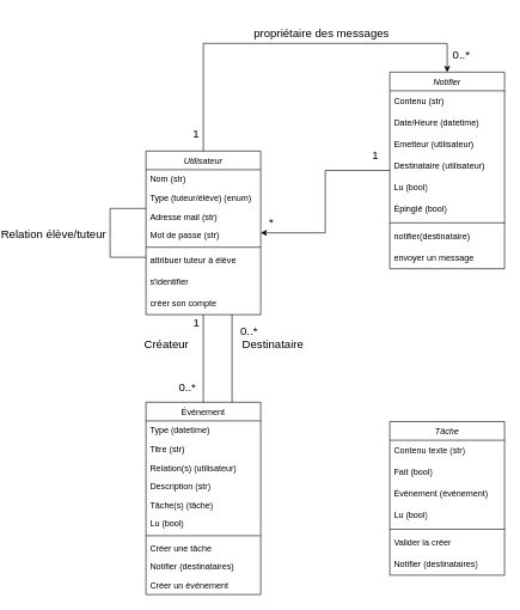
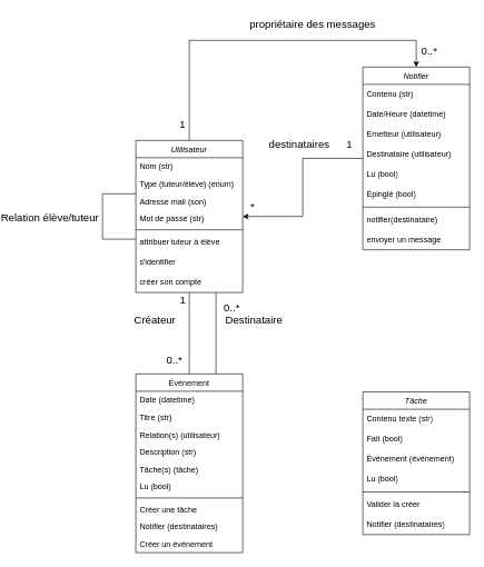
  <mxCell id="0" />
  <mxCell id="1" parent="0" />
  <mxCell id="2" value="Utilisateur" style="swimlane;fontStyle=2;align=center;verticalAlign=top;childLayout=stackLayout;horizontal=1;startSize=26;horizontalStack=0;resizeParent=1;resizeLast=0;collapsible=1;marginBottom=0;rounded=0;shadow=0;strokeWidth=1;" parent="1" vertex="1"><mxGeometry x="70" y="210" width="160" height="228" as="geometry"><mxRectangle x="230" y="140" width="160" height="26" as="alternateBounds" /></mxGeometry></mxCell>
  <mxCell id="3" value="Nom (str)" style="text;align=left;verticalAlign=top;spacingLeft=4;spacingRight=4;overflow=hidden;rotatable=0;points=[[0,0.5],[1,0.5]];portConstraint=eastwest;" parent="2" vertex="1"><mxGeometry y="26" width="160" height="26" as="geometry" /></mxCell>
  <mxCell id="4" value="Type (tuteur/élève) (enum)" style="text;align=left;verticalAlign=top;spacingLeft=4;spacingRight=4;overflow=hidden;rotatable=0;points=[[0,0.5],[1,0.5]];portConstraint=eastwest;rounded=0;shadow=0;html=0;" parent="2" vertex="1"><mxGeometry y="52" width="160" height="26" as="geometry" /></mxCell>
- <mxCell id="5" value="Adresse mail (str)" style="text;align=left;verticalAlign=top;spacingLeft=4;spacingRight=4;overflow=hidden;rotatable=0;points=[[0,0.5],[1,0.5]];portConstraint=eastwest;rounded=0;shadow=0;html=0;" parent="2" vertex="1"><mxGeometry y="78" width="160" height="26" as="geometry" /></mxCell>
+ <mxCell id="5" value="Adresse mail (son)" style="text;align=left;verticalAlign=top;spacingLeft=4;spacingRight=4;overflow=hidden;rotatable=0;points=[[0,0.5],[1,0.5]];portConstraint=eastwest;rounded=0;shadow=0;html=0;" parent="2" vertex="1"><mxGeometry y="78" width="160" height="26" as="geometry" /></mxCell>
  <mxCell id="6" value="Mot de passe (str)" style="text;align=left;verticalAlign=top;spacingLeft=4;spacingRight=4;overflow=hidden;rotatable=0;points=[[0,0.5],[1,0.5]];portConstraint=eastwest;rounded=0;shadow=0;html=0;" parent="2" vertex="1"><mxGeometry y="104" width="160" height="26" as="geometry" /></mxCell>
  <mxCell id="7" value="" style="line;strokeWidth=1;fillColor=none;align=left;verticalAlign=middle;spacingTop=-1;spacingLeft=3;spacingRight=3;rotatable=0;labelPosition=right;points=[];portConstraint=eastwest;strokeColor=inherit;" parent="2" vertex="1"><mxGeometry y="130" width="160" height="8" as="geometry" /></mxCell>
  <mxCell id="8" value="attribuer tuteur à élève" style="text;strokeColor=none;fillColor=none;align=left;verticalAlign=middle;spacingLeft=4;spacingRight=4;overflow=hidden;points=[[0,0.5],[1,0.5]];portConstraint=eastwest;rotatable=0;whiteSpace=wrap;html=1;" vertex="1" parent="2"><mxGeometry y="138" width="160" height="30" as="geometry" /></mxCell>
  <mxCell id="9" value="s'identifier" style="text;strokeColor=none;fillColor=none;align=left;verticalAlign=middle;spacingLeft=4;spacingRight=4;overflow=hidden;points=[[0,0.5],[1,0.5]];portConstraint=eastwest;rotatable=0;whiteSpace=wrap;html=1;" vertex="1" parent="2"><mxGeometry y="168" width="160" height="30" as="geometry" /></mxCell>
  <mxCell id="10" value="créer son compte" style="text;strokeColor=none;fillColor=none;align=left;verticalAlign=middle;spacingLeft=4;spacingRight=4;overflow=hidden;points=[[0,0.5],[1,0.5]];portConstraint=eastwest;rotatable=0;whiteSpace=wrap;html=1;" vertex="1" parent="2"><mxGeometry y="198" width="160" height="30" as="geometry" /></mxCell>
  <mxCell id="11" value="Événement" style="swimlane;fontStyle=0;align=center;verticalAlign=top;childLayout=stackLayout;horizontal=1;startSize=26;horizontalStack=0;resizeParent=1;resizeLast=0;collapsible=1;marginBottom=0;rounded=0;shadow=0;strokeWidth=1;" parent="1" vertex="1"><mxGeometry x="70" y="560" width="160" height="268" as="geometry"><mxRectangle x="550" y="140" width="160" height="26" as="alternateBounds" /></mxGeometry></mxCell>
- <mxCell id="12" value="Type (datetime)" style="text;align=left;verticalAlign=top;spacingLeft=4;spacingRight=4;overflow=hidden;rotatable=0;points=[[0,0.5],[1,0.5]];portConstraint=eastwest;" parent="11" vertex="1"><mxGeometry y="26" width="160" height="26" as="geometry" /></mxCell>
+ <mxCell id="12" value="Date (datetime)" style="text;align=left;verticalAlign=top;spacingLeft=4;spacingRight=4;overflow=hidden;rotatable=0;points=[[0,0.5],[1,0.5]];portConstraint=eastwest;" parent="11" vertex="1"><mxGeometry y="26" width="160" height="26" as="geometry" /></mxCell>
  <mxCell id="13" value="Titre (str)" style="text;align=left;verticalAlign=top;spacingLeft=4;spacingRight=4;overflow=hidden;rotatable=0;points=[[0,0.5],[1,0.5]];portConstraint=eastwest;rounded=0;shadow=0;html=0;" parent="11" vertex="1"><mxGeometry y="52" width="160" height="26" as="geometry" /></mxCell>
  <mxCell id="14" value="Relation(s) (utilisateur)" style="text;align=left;verticalAlign=top;spacingLeft=4;spacingRight=4;overflow=hidden;rotatable=0;points=[[0,0.5],[1,0.5]];portConstraint=eastwest;rounded=0;shadow=0;html=0;" parent="11" vertex="1"><mxGeometry y="78" width="160" height="26" as="geometry" /></mxCell>
  <mxCell id="15" value="Description (str)" style="text;align=left;verticalAlign=top;spacingLeft=4;spacingRight=4;overflow=hidden;rotatable=0;points=[[0,0.5],[1,0.5]];portConstraint=eastwest;rounded=0;shadow=0;html=0;" parent="11" vertex="1"><mxGeometry y="104" width="160" height="26" as="geometry" /></mxCell>
  <mxCell id="16" value="Tâche(s) (tâche)" style="text;align=left;verticalAlign=top;spacingLeft=4;spacingRight=4;overflow=hidden;rotatable=0;points=[[0,0.5],[1,0.5]];portConstraint=eastwest;rounded=0;shadow=0;html=0;" parent="11" vertex="1"><mxGeometry y="130" width="160" height="26" as="geometry" /></mxCell>
  <mxCell id="17" value="Lu (bool)" style="text;align=left;verticalAlign=top;spacingLeft=4;spacingRight=4;overflow=hidden;rotatable=0;points=[[0,0.5],[1,0.5]];portConstraint=eastwest;rounded=0;shadow=0;html=0;" vertex="1" parent="11"><mxGeometry y="156" width="160" height="26" as="geometry" /></mxCell>
  <mxCell id="18" value="" style="line;strokeWidth=1;fillColor=none;align=left;verticalAlign=middle;spacingTop=-1;spacingLeft=3;spacingRight=3;rotatable=0;labelPosition=right;points=[];portConstraint=eastwest;strokeColor=inherit;" parent="11" vertex="1"><mxGeometry y="182" width="160" height="8" as="geometry" /></mxCell>
  <mxCell id="19" value="Créer une tâche" style="text;align=left;verticalAlign=top;spacingLeft=4;spacingRight=4;overflow=hidden;rotatable=0;points=[[0,0.5],[1,0.5]];portConstraint=eastwest;rounded=0;shadow=0;html=0;" parent="11" vertex="1"><mxGeometry y="190" width="160" height="26" as="geometry" /></mxCell>
  <mxCell id="20" value="Notifier (destinataires)" style="text;align=left;verticalAlign=top;spacingLeft=4;spacingRight=4;overflow=hidden;rotatable=0;points=[[0,0.5],[1,0.5]];portConstraint=eastwest;rounded=0;shadow=0;html=0;" parent="11" vertex="1"><mxGeometry y="216" width="160" height="26" as="geometry" /></mxCell>
  <mxCell id="21" value="Créer un événement" style="text;align=left;verticalAlign=top;spacingLeft=4;spacingRight=4;overflow=hidden;rotatable=0;points=[[0,0.5],[1,0.5]];portConstraint=eastwest;rounded=0;shadow=0;html=0;" parent="11" vertex="1"><mxGeometry y="242" width="160" height="26" as="geometry" /></mxCell>
  <mxCell id="22" style="edgeStyle=orthogonalEdgeStyle;rounded=0;orthogonalLoop=1;jettySize=auto;html=1;" edge="1" parent="1" source="23" target="2"><mxGeometry relative="1" as="geometry" /></mxCell>
  <mxCell id="23" value="Notifier" style="swimlane;fontStyle=2;align=center;verticalAlign=top;childLayout=stackLayout;horizontal=1;startSize=26;horizontalStack=0;resizeParent=1;resizeLast=0;collapsible=1;marginBottom=0;rounded=0;shadow=0;strokeWidth=1;" parent="1" vertex="1"><mxGeometry x="410" y="100" width="160" height="274" as="geometry"><mxRectangle x="230" y="140" width="160" height="26" as="alternateBounds" /></mxGeometry></mxCell>
  <mxCell id="24" value="&lt;div&gt;Contenu (str)&lt;/div&gt;" style="text;strokeColor=none;fillColor=none;align=left;verticalAlign=middle;spacingLeft=4;spacingRight=4;overflow=hidden;points=[[0,0.5],[1,0.5]];portConstraint=eastwest;rotatable=0;whiteSpace=wrap;html=1;" parent="23" vertex="1"><mxGeometry y="26" width="160" height="30" as="geometry" /></mxCell>
  <mxCell id="25" value="Date/Heure (datetime)" style="text;strokeColor=none;fillColor=none;align=left;verticalAlign=middle;spacingLeft=4;spacingRight=4;overflow=hidden;points=[[0,0.5],[1,0.5]];portConstraint=eastwest;rotatable=0;whiteSpace=wrap;html=1;" parent="23" vertex="1"><mxGeometry y="56" width="160" height="30" as="geometry" /></mxCell>
  <mxCell id="26" value="Emetteur (utilisateur)" style="text;strokeColor=none;fillColor=none;align=left;verticalAlign=middle;spacingLeft=4;spacingRight=4;overflow=hidden;points=[[0,0.5],[1,0.5]];portConstraint=eastwest;rotatable=0;whiteSpace=wrap;html=1;" parent="23" vertex="1"><mxGeometry y="86" width="160" height="30" as="geometry" /></mxCell>
  <mxCell id="27" value="Destinataire (utilisateur)" style="text;strokeColor=none;fillColor=none;align=left;verticalAlign=middle;spacingLeft=4;spacingRight=4;overflow=hidden;points=[[0,0.5],[1,0.5]];portConstraint=eastwest;rotatable=0;whiteSpace=wrap;html=1;" parent="23" vertex="1"><mxGeometry y="116" width="160" height="30" as="geometry" /></mxCell>
  <mxCell id="28" value="Lu (bool)" style="text;strokeColor=none;fillColor=none;align=left;verticalAlign=middle;spacingLeft=4;spacingRight=4;overflow=hidden;points=[[0,0.5],[1,0.5]];portConstraint=eastwest;rotatable=0;whiteSpace=wrap;html=1;" parent="23" vertex="1"><mxGeometry y="146" width="160" height="30" as="geometry" /></mxCell>
  <mxCell id="29" value="Épinglé (bool)" style="text;strokeColor=none;fillColor=none;align=left;verticalAlign=middle;spacingLeft=4;spacingRight=4;overflow=hidden;points=[[0,0.5],[1,0.5]];portConstraint=eastwest;rotatable=0;whiteSpace=wrap;html=1;" parent="23" vertex="1"><mxGeometry y="176" width="160" height="30" as="geometry" /></mxCell>
  <mxCell id="30" value="" style="line;strokeWidth=1;fillColor=none;align=left;verticalAlign=middle;spacingTop=-1;spacingLeft=3;spacingRight=3;rotatable=0;labelPosition=right;points=[];portConstraint=eastwest;strokeColor=inherit;" parent="23" vertex="1"><mxGeometry y="206" width="160" height="8" as="geometry" /></mxCell>
  <mxCell id="31" value="notifier(destinataire)" style="text;strokeColor=none;fillColor=none;align=left;verticalAlign=middle;spacingLeft=4;spacingRight=4;overflow=hidden;points=[[0,0.5],[1,0.5]];portConstraint=eastwest;rotatable=0;whiteSpace=wrap;html=1;" parent="23" vertex="1"><mxGeometry y="214" width="160" height="30" as="geometry" /></mxCell>
  <mxCell id="32" value="envoyer un message" style="text;strokeColor=none;fillColor=none;align=left;verticalAlign=middle;spacingLeft=4;spacingRight=4;overflow=hidden;points=[[0,0.5],[1,0.5]];portConstraint=eastwest;rotatable=0;whiteSpace=wrap;html=1;" parent="23" vertex="1"><mxGeometry y="244" width="160" height="30" as="geometry" /></mxCell>
  <mxCell id="33" value="Tâche" style="swimlane;fontStyle=2;align=center;verticalAlign=top;childLayout=stackLayout;horizontal=1;startSize=26;horizontalStack=0;resizeParent=1;resizeLast=0;collapsible=1;marginBottom=0;rounded=0;shadow=0;strokeWidth=1;" parent="1" vertex="1"><mxGeometry x="410" y="587" width="160" height="214" as="geometry"><mxRectangle x="230" y="140" width="160" height="26" as="alternateBounds" /></mxGeometry></mxCell>
  <mxCell id="34" value="&lt;div&gt;Contenu texte (str)&lt;/div&gt;" style="text;strokeColor=none;fillColor=none;align=left;verticalAlign=middle;spacingLeft=4;spacingRight=4;overflow=hidden;points=[[0,0.5],[1,0.5]];portConstraint=eastwest;rotatable=0;whiteSpace=wrap;html=1;" parent="33" vertex="1"><mxGeometry y="26" width="160" height="30" as="geometry" /></mxCell>
  <mxCell id="35" value="Fait (bool)" style="text;strokeColor=none;fillColor=none;align=left;verticalAlign=middle;spacingLeft=4;spacingRight=4;overflow=hidden;points=[[0,0.5],[1,0.5]];portConstraint=eastwest;rotatable=0;whiteSpace=wrap;html=1;" parent="33" vertex="1"><mxGeometry y="56" width="160" height="30" as="geometry" /></mxCell>
  <mxCell id="36" value="&lt;div&gt;Événement (événement)&lt;/div&gt;" style="text;strokeColor=none;fillColor=none;align=left;verticalAlign=middle;spacingLeft=4;spacingRight=4;overflow=hidden;points=[[0,0.5],[1,0.5]];portConstraint=eastwest;rotatable=0;whiteSpace=wrap;html=1;" parent="33" vertex="1"><mxGeometry y="86" width="160" height="30" as="geometry" /></mxCell>
  <mxCell id="37" value="Lu (bool)" style="text;strokeColor=none;fillColor=none;align=left;verticalAlign=middle;spacingLeft=4;spacingRight=4;overflow=hidden;points=[[0,0.5],[1,0.5]];portConstraint=eastwest;rotatable=0;whiteSpace=wrap;html=1;" vertex="1" parent="33"><mxGeometry y="116" width="160" height="30" as="geometry" /></mxCell>
  <mxCell id="38" value="" style="line;strokeWidth=1;fillColor=none;align=left;verticalAlign=middle;spacingTop=-1;spacingLeft=3;spacingRight=3;rotatable=0;labelPosition=right;points=[];portConstraint=eastwest;strokeColor=inherit;" parent="33" vertex="1"><mxGeometry y="146" width="160" height="8" as="geometry" /></mxCell>
  <mxCell id="39" value="Valider la créer" style="text;strokeColor=none;fillColor=none;align=left;verticalAlign=middle;spacingLeft=4;spacingRight=4;overflow=hidden;points=[[0,0.5],[1,0.5]];portConstraint=eastwest;rotatable=0;whiteSpace=wrap;html=1;" parent="33" vertex="1"><mxGeometry y="154" width="160" height="30" as="geometry" /></mxCell>
  <mxCell id="40" value="&lt;div&gt;Notifier (destinataires)&lt;/div&gt;" style="text;strokeColor=none;fillColor=none;align=left;verticalAlign=middle;spacingLeft=4;spacingRight=4;overflow=hidden;points=[[0,0.5],[1,0.5]];portConstraint=eastwest;rotatable=0;whiteSpace=wrap;html=1;" parent="33" vertex="1"><mxGeometry y="184" width="160" height="30" as="geometry" /></mxCell>
  <mxCell id="41" value="" style="endArrow=none;html=1;rounded=0;endFill=0;edgeStyle=orthogonalEdgeStyle;" parent="1" source="2" target="2" edge="1"><mxGeometry relative="1" as="geometry"><mxPoint x="820" y="638" as="sourcePoint" /><mxPoint x="920" y="638" as="targetPoint" /><Array as="points"><mxPoint x="20" y="290" /></Array></mxGeometry></mxCell>
  <mxCell id="42" value="Relation élève/tuteur" style="edgeLabel;resizable=0;html=1;;align=center;verticalAlign=middle;fontSize=16;" parent="41" connectable="0" vertex="1"><mxGeometry relative="1" as="geometry"><mxPoint x="-80" as="offset" /></mxGeometry></mxCell>
  <mxCell id="43" value="" style="endArrow=none;html=1;rounded=0;endFill=0;edgeStyle=orthogonalEdgeStyle;" parent="1" source="2" target="11" edge="1"><mxGeometry relative="1" as="geometry"><mxPoint x="70" y="558" as="sourcePoint" /><mxPoint x="230" y="558" as="targetPoint" /></mxGeometry></mxCell>
  <mxCell id="44" value="1" style="edgeLabel;resizable=0;html=1;;align=left;verticalAlign=bottom;fontSize=16;" parent="43" connectable="0" vertex="1"><mxGeometry x="-1" relative="1" as="geometry"><mxPoint x="-16" y="22" as="offset" /></mxGeometry></mxCell>
  <mxCell id="45" value="&lt;div&gt;0..*&lt;/div&gt;" style="edgeLabel;resizable=0;html=1;;align=right;verticalAlign=bottom;fontSize=16;" parent="43" connectable="0" vertex="1"><mxGeometry x="1" relative="1" as="geometry"><mxPoint x="-10" y="-10" as="offset" /></mxGeometry></mxCell>
  <mxCell id="46" value="Créateur" style="edgeLabel;resizable=0;html=1;;align=right;verticalAlign=bottom;fontSize=16;" parent="1" connectable="0" vertex="1"><mxGeometry x="130" y="490.004" as="geometry" /></mxCell>
  <mxCell id="47" value="*" style="edgeLabel;resizable=0;html=1;;align=left;verticalAlign=bottom;fontSize=16;" parent="1" connectable="0" vertex="1"><mxGeometry x="240.004" y="320" as="geometry" /></mxCell>
  <mxCell id="48" value="" style="endArrow=none;html=1;rounded=0;endFill=0;entryX=0.75;entryY=0;entryDx=0;entryDy=0;exitX=0.75;exitY=1;exitDx=0;exitDy=0;edgeStyle=orthogonalEdgeStyle;" parent="1" source="2" target="11" edge="1"><mxGeometry relative="1" as="geometry"><mxPoint x="160" y="416" as="sourcePoint" /><mxPoint x="160" y="570" as="targetPoint" /></mxGeometry></mxCell>
  <mxCell id="49" value="&lt;div&gt;0..*&lt;/div&gt;" style="edgeLabel;resizable=0;html=1;;align=left;verticalAlign=bottom;fontSize=16;" parent="48" connectable="0" vertex="1"><mxGeometry x="-1" relative="1" as="geometry"><mxPoint x="10" y="34" as="offset" /></mxGeometry></mxCell>
  <mxCell id="50" value="Destinataire" style="edgeLabel;resizable=0;html=1;;align=right;verticalAlign=bottom;fontSize=16;" parent="1" connectable="0" vertex="1"><mxGeometry x="290" y="490.004" as="geometry" /></mxCell>
  <mxCell id="51" style="edgeStyle=orthogonalEdgeStyle;rounded=0;orthogonalLoop=1;jettySize=auto;html=1;" edge="1" parent="1" source="2" target="23"><mxGeometry relative="1" as="geometry"><Array as="points"><mxPoint x="150" y="60" /><mxPoint x="490" y="60" /></Array></mxGeometry></mxCell>
- <mxCell id="52" value="propriétaire des messages" style="text;html=1;align=center;verticalAlign=middle;whiteSpace=wrap;rounded=0;fontSize=16;" vertex="1" parent="1"><mxGeometry x="190" y="30" width="250" height="30" as="geometry" /></mxCell>
+ <mxCell id="52" value="propriétaire des messages" style="text;html=1;align=center;verticalAlign=middle;whiteSpace=wrap;rounded=0;fontSize=16;" vertex="1" parent="1"><mxGeometry x="210" y="20" width="250" height="30" as="geometry" /></mxCell>
  <mxCell id="53" value="0..*" style="text;html=1;align=center;verticalAlign=middle;whiteSpace=wrap;rounded=0;fontSize=16;" vertex="1" parent="1"><mxGeometry x="480" y="60" width="60" height="30" as="geometry" /></mxCell>
  <mxCell id="54" value="1" style="text;html=1;align=center;verticalAlign=middle;whiteSpace=wrap;rounded=0;fontSize=16;" vertex="1" parent="1"><mxGeometry x="130" y="170" width="20" height="30" as="geometry" /></mxCell>
  <mxCell id="55" value="1" style="text;html=1;align=center;verticalAlign=middle;whiteSpace=wrap;rounded=0;fontSize=16;" vertex="1" parent="1"><mxGeometry x="380" y="200" width="20" height="30" as="geometry" /></mxCell>
+ <mxCell id="56" value="destinataires" style="text;html=1;align=center;verticalAlign=middle;whiteSpace=wrap;rounded=0;fontSize=16;" vertex="1" parent="1"><mxGeometry x="260" y="200" width="110" height="30" as="geometry" /></mxCell>
